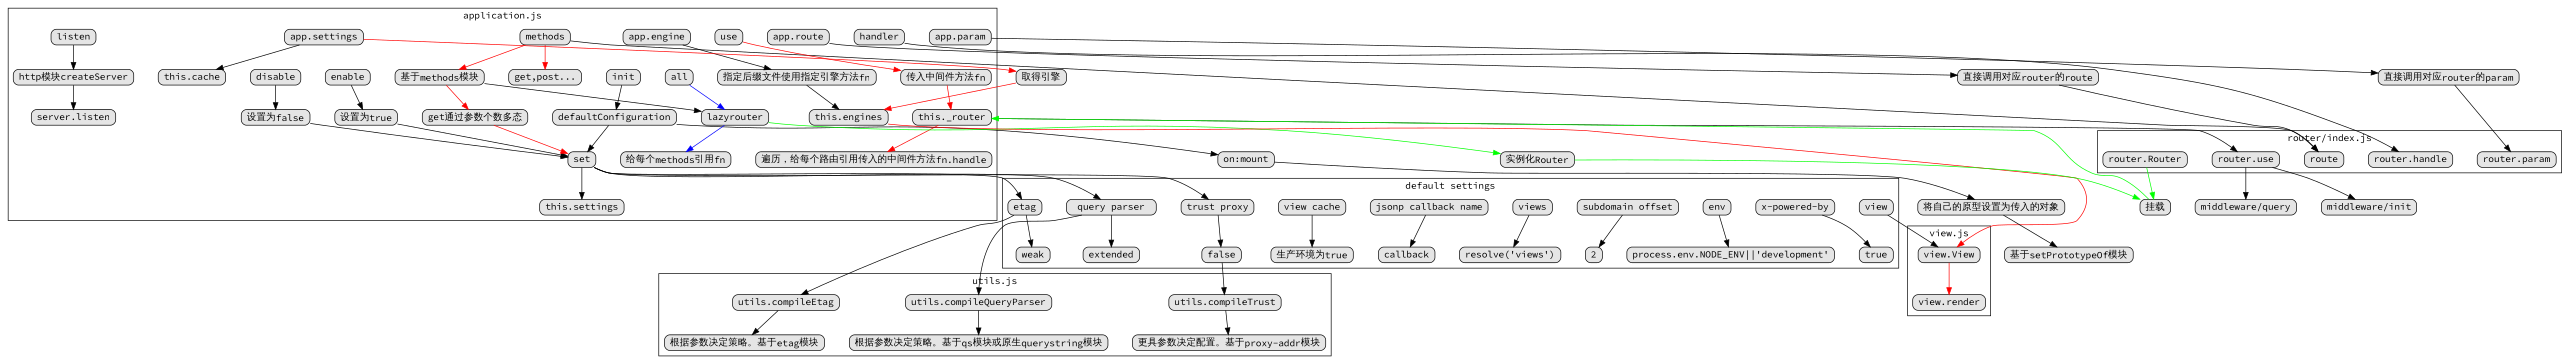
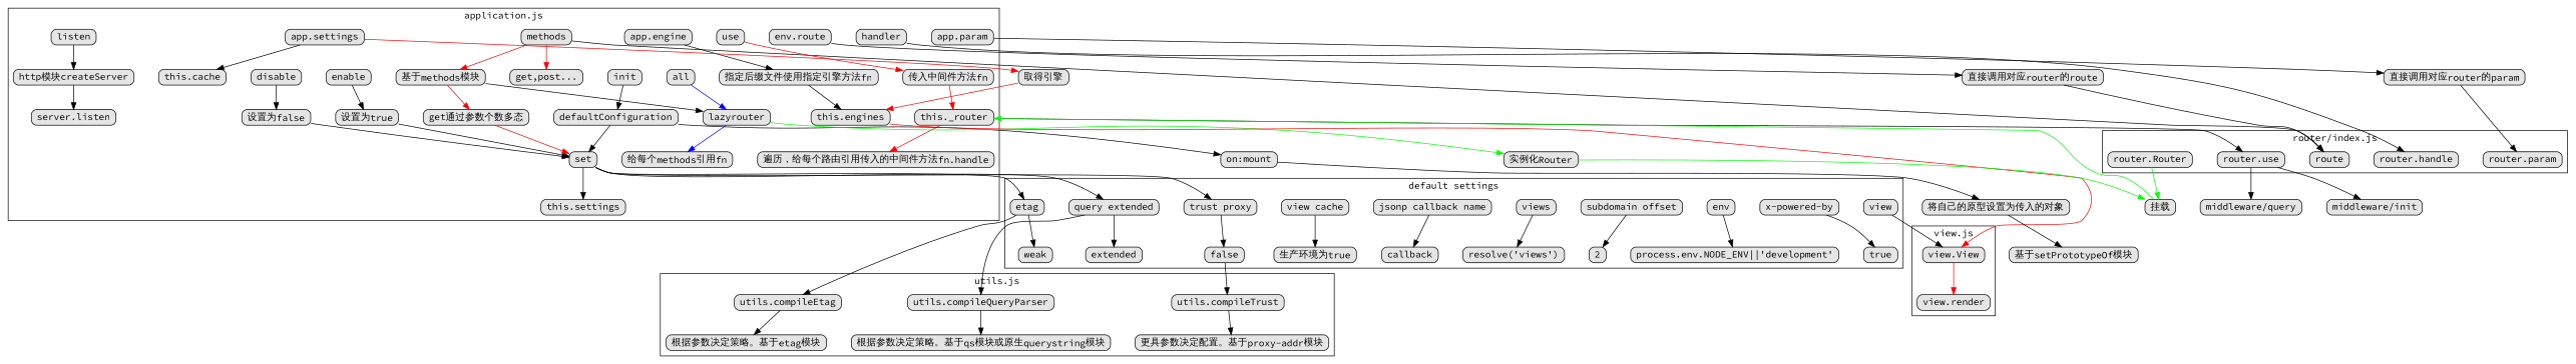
  digraph {
    compound=true
    fixedsize=true
    fontname="Source Code Pro"
    nodesep=0.5
    rankdir=TB
    node [concentrate=true fillcolor="#E5E5E5" fontname="Source Code Pro" shape=box style="rounded,filled"]
    edge [fontname="Source Code Pro"]
    "this._router" [height=0 width=0]
    "遍历，给每个路由引用传入的中间件方法fn.handle" [height=0 width=0]
    "this.settings" [height=0 width=0]
    init [height=0 width=0]
    defaultConfiguration [height=0 width=0]
    enable [height=0 width=0]
    "设置为true" [height=0 width=0]
    set [height=0 width=0]
    disable [height=0 width=0]
    "设置为false" [height=0 width=0]
    methods [height=0 width=0]
    "get,post..." [height=0 width=0]
    "基于methods模块" [height=0 width=0]
    "get通过参数个数多态" [height=0 width=0]
    lazyrouter [height=0 width=0]
    "给每个methods引用fn" [height=0 width=0]
    listen [height=0 width=0]
    "http模块createServer" [height=0 width=0]
    "server.listen" [height=0 width=0]
    use [height=0 width=0]
    "传入中间件方法fn" [height=0 width=0]
    all [height=0 width=0]
    handler [height=0 width=0]
-   "app.route" [height=0 width=0]
+   "app.route" [height=0 width=0 label="env.route"]
    "app.engine" [height=0 width=0]
    "指定后缀文件使用指定引擎方法fn" [height=0 width=0]
    "this.engines" [height=0 width=0]
    "app.param" [height=0 width=0]
    n29 [height=0 label="app.settings" width=0]
    "this.cache" [height=0 width=0]
    etag [height=0 width=0]
    weak [height=0 width=0]
-   "query parser" [height=0 width=0]
+   "query parser" [height=0 width=0 label="query extended"]
    extended [height=0 width=0]
    "trust proxy" [height=0 width=0]
    false [height=0 width=0]
    "x-powered-by" [height=0 width=0]
    true [height=0 width=0]
    env [height=0 width=0]
    "process.env.NODE_ENV||'development'" [height=0 width=0]
    "subdomain offset" [height=0 width=0]
    2 [height=0 width=0]
    view [height=0 width=0]
    views [height=0 width=0]
    "resolve('views')" [height=0 width=0]
    "jsonp callback name" [height=0 width=0]
    callback [height=0 width=0]
    "view cache" [height=0 width=0]
    "生产环境为true" [height=0 width=0]
    "utils.compileEtag" [height=0 width=0]
    "根据参数决定策略。基于etag模块" [height=0 width=0]
    "utils.compileQueryParser" [height=0 width=0]
    "根据参数决定策略。基于qs模块或原生querystring模块" [height=0 width=0]
    "utils.compileTrust" [height=0 width=0]
    "更具参数决定配置。基于proxy-addr模块" [height=0 width=0]
    "view.View" [height=0 width=0]
    "view.render" [height=0 width=0]
    "router.Router" [height=0 width=0]
    "router.use" [height=0 width=0]
    route [height=0 width=0]
    "router.handle" [height=0 width=0]
    "router.param" [height=0 width=0]
    "on:mount" [height=0 width=0]
    "实例化Router" [height=0 width=0]
    "直接调用对应router的route" [height=0 width=0]
    "直接调用对应router的param" [height=0 width=0]
    "取得引擎" [height=0 width=0]
    "挂载" [height=0 width=0]
    "middleware/query" [height=0 width=0]
    "middleware/init" [height=0 width=0]
    "将自己的原型设置为传入的对象" [height=0 width=0]
    "基于setPrototypeOf模块" [height=0 width=0]
    subgraph cluster_1 {
      label="application.js"
      "this._router"
      "遍历，给每个路由引用传入的中间件方法fn.handle"
      "this.settings"
      init
      defaultConfiguration
      enable
      "设置为true"
      set
      disable
      "设置为false"
      methods
      "get,post..."
      "基于methods模块"
      "get通过参数个数多态"
      lazyrouter
      "给每个methods引用fn"
      listen
      "http模块createServer"
      "server.listen"
      use
      "传入中间件方法fn"
      all
      handler
      "app.route"
      "app.engine"
      "指定后缀文件使用指定引擎方法fn"
      "this.engines"
      "app.param"
      n29
      "this.cache"
    }
    subgraph cluster_2 {
      label="default settings"
      etag
      weak
      "query parser"
      extended
      "trust proxy"
      false
      "x-powered-by"
      true
      env
      "process.env.NODE_ENV||'development'"
      "subdomain offset"
      2
      view
      views
      "resolve('views')"
      "jsonp callback name"
      callback
      "view cache"
      "生产环境为true"
    }
    subgraph cluster_3 {
      label="utils.js"
      "utils.compileEtag"
      "根据参数决定策略。基于etag模块"
      "utils.compileQueryParser"
      "根据参数决定策略。基于qs模块或原生querystring模块"
      "utils.compileTrust"
      "更具参数决定配置。基于proxy-addr模块"
    }
    subgraph cluster_4 {
      label="view.js"
      "view.View"
      "view.render"
    }
    subgraph cluster_5 {
      label="router/index.js"
      "router.Router"
      "router.use"
      route
      "router.handle"
      "router.param"
    }
    "this._router" -> "遍历，给每个路由引用传入的中间件方法fn.handle" [color=red]
    "this._router" -> "router.use"
    init -> defaultConfiguration
    defaultConfiguration -> set
    defaultConfiguration -> "on:mount"
    enable -> "设置为true"
    "设置为true" -> set
    set -> "this.settings"
    set -> etag
    set -> "query parser"
    set -> "trust proxy"
    disable -> "设置为false"
    "设置为false" -> set
    methods -> "get,post..." [color=red]
    methods -> "基于methods模块" [color=red]
    methods -> route
    "基于methods模块" -> "get通过参数个数多态" [color=red]
    "基于methods模块" -> lazyrouter
    "get通过参数个数多态" -> set [color=red]
    lazyrouter -> "给每个methods引用fn" [color=blue]
    lazyrouter -> "实例化Router" [color=green]
    listen -> "http模块createServer"
    "http模块createServer" -> "server.listen"
    use -> "传入中间件方法fn" [color=red]
    "传入中间件方法fn" -> "this._router" [color=red]
    all -> lazyrouter [color=blue]
    handler -> "router.handle"
    "app.route" -> "直接调用对应router的route"
    "app.engine" -> "指定后缀文件使用指定引擎方法fn"
    "指定后缀文件使用指定引擎方法fn" -> "this.engines"
    "this.engines" -> "view.View" [color=red]
    "app.param" -> "直接调用对应router的param"
    n29 -> "this.cache"
    n29 -> "取得引擎" [color=red]
    etag -> weak
    etag -> "utils.compileEtag"
    "query parser" -> extended
    "query parser" -> "utils.compileQueryParser"
    "trust proxy" -> false
    false -> "utils.compileTrust"
    "x-powered-by" -> true
    env -> "process.env.NODE_ENV||'development'"
    "subdomain offset" -> 2
    view -> "view.View"
    views -> "resolve('views')"
    "jsonp callback name" -> callback
    "view cache" -> "生产环境为true"
    "utils.compileEtag" -> "根据参数决定策略。基于etag模块"
    "utils.compileQueryParser" -> "根据参数决定策略。基于qs模块或原生querystring模块"
    "utils.compileTrust" -> "更具参数决定配置。基于proxy-addr模块"
    "view.View" -> "view.render" [color=red]
    "router.Router" -> "挂载" [color=green]
    "router.use" -> "middleware/query"
    "router.use" -> "middleware/init"
    "on:mount" -> "将自己的原型设置为传入的对象"
    "实例化Router" -> "挂载" [color=green]
    "直接调用对应router的route" -> route
    "直接调用对应router的param" -> "router.param"
    "取得引擎" -> "this.engines" [color=red]
    "挂载" -> "this._router" [color=green]
    "将自己的原型设置为传入的对象" -> "基于setPrototypeOf模块"
  }
